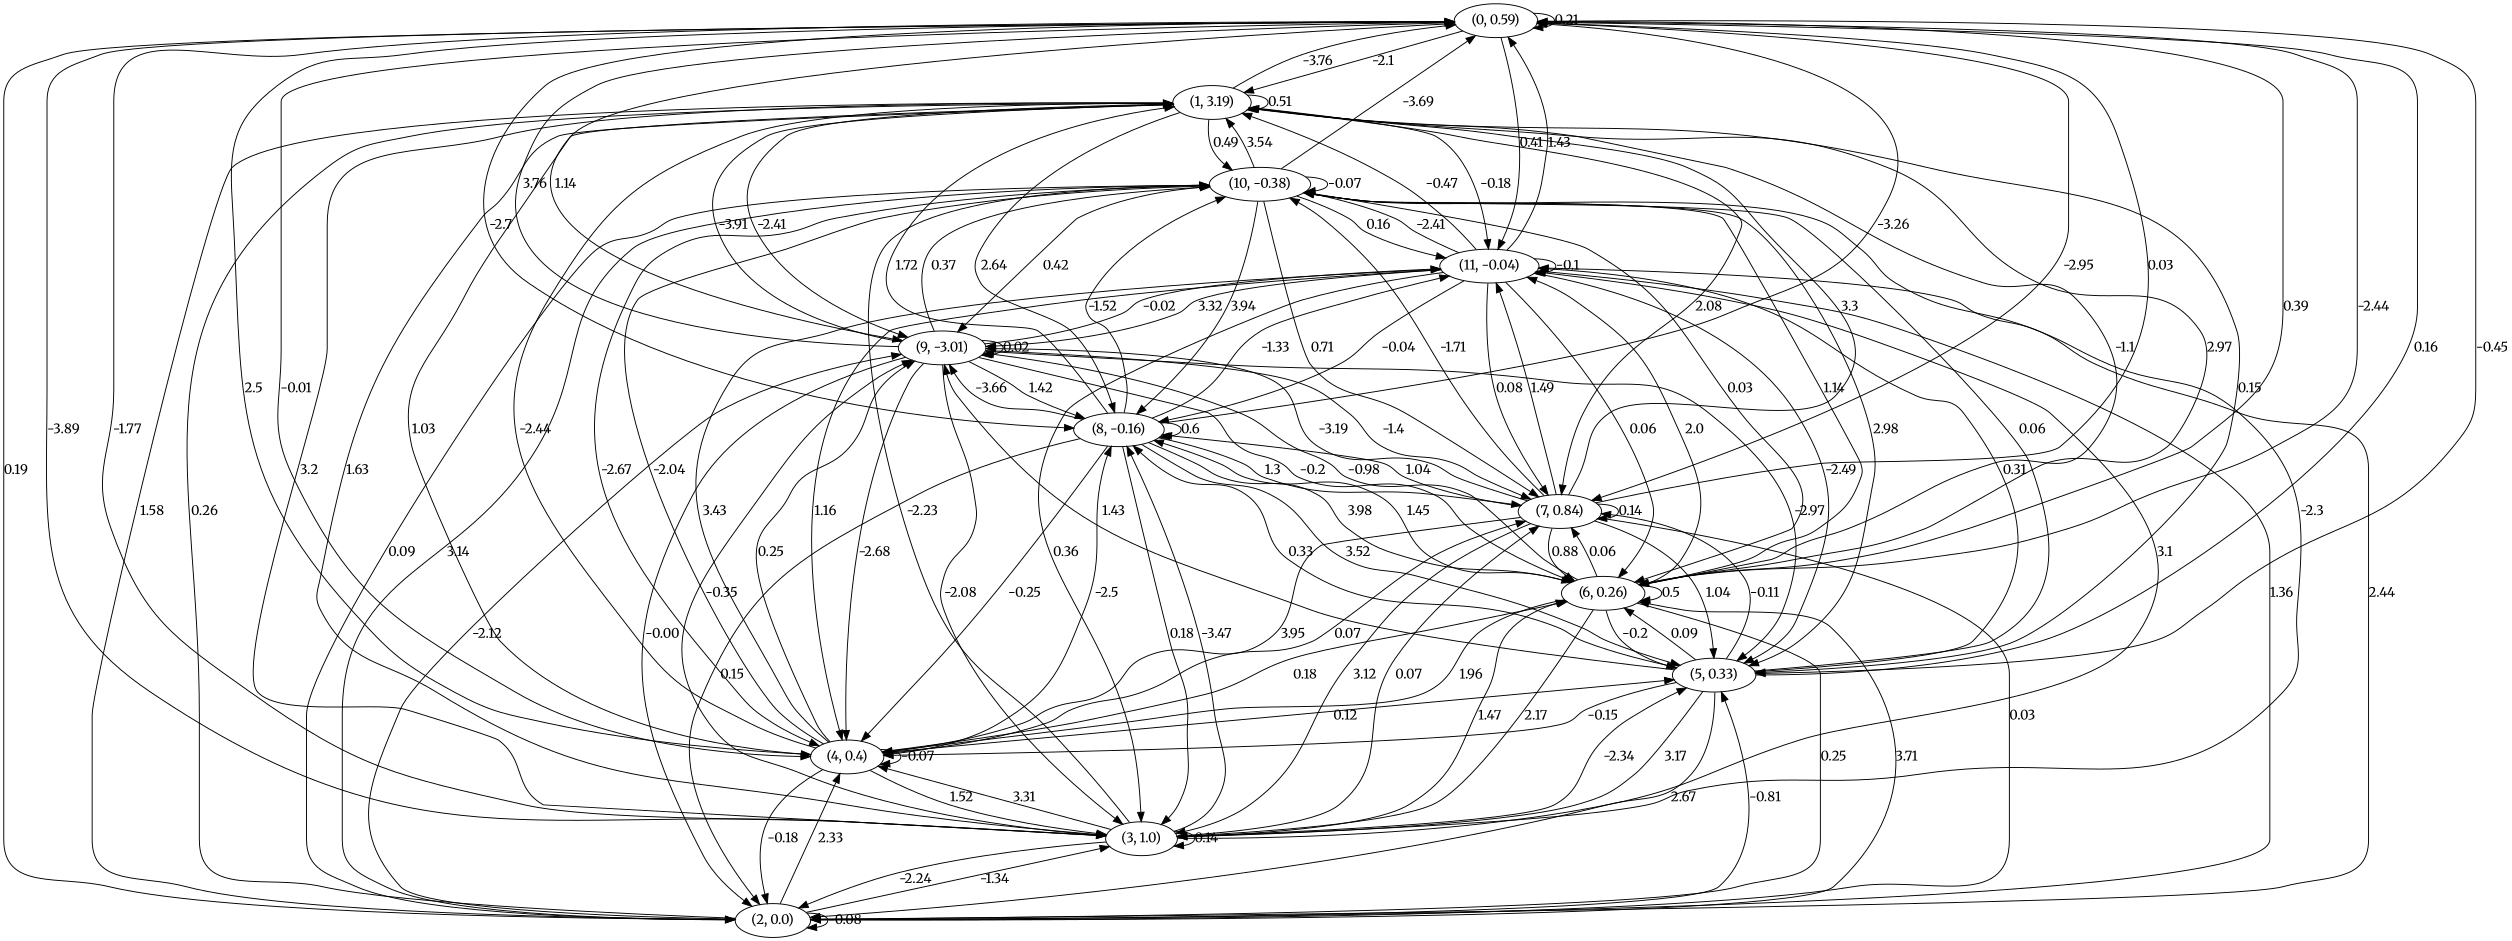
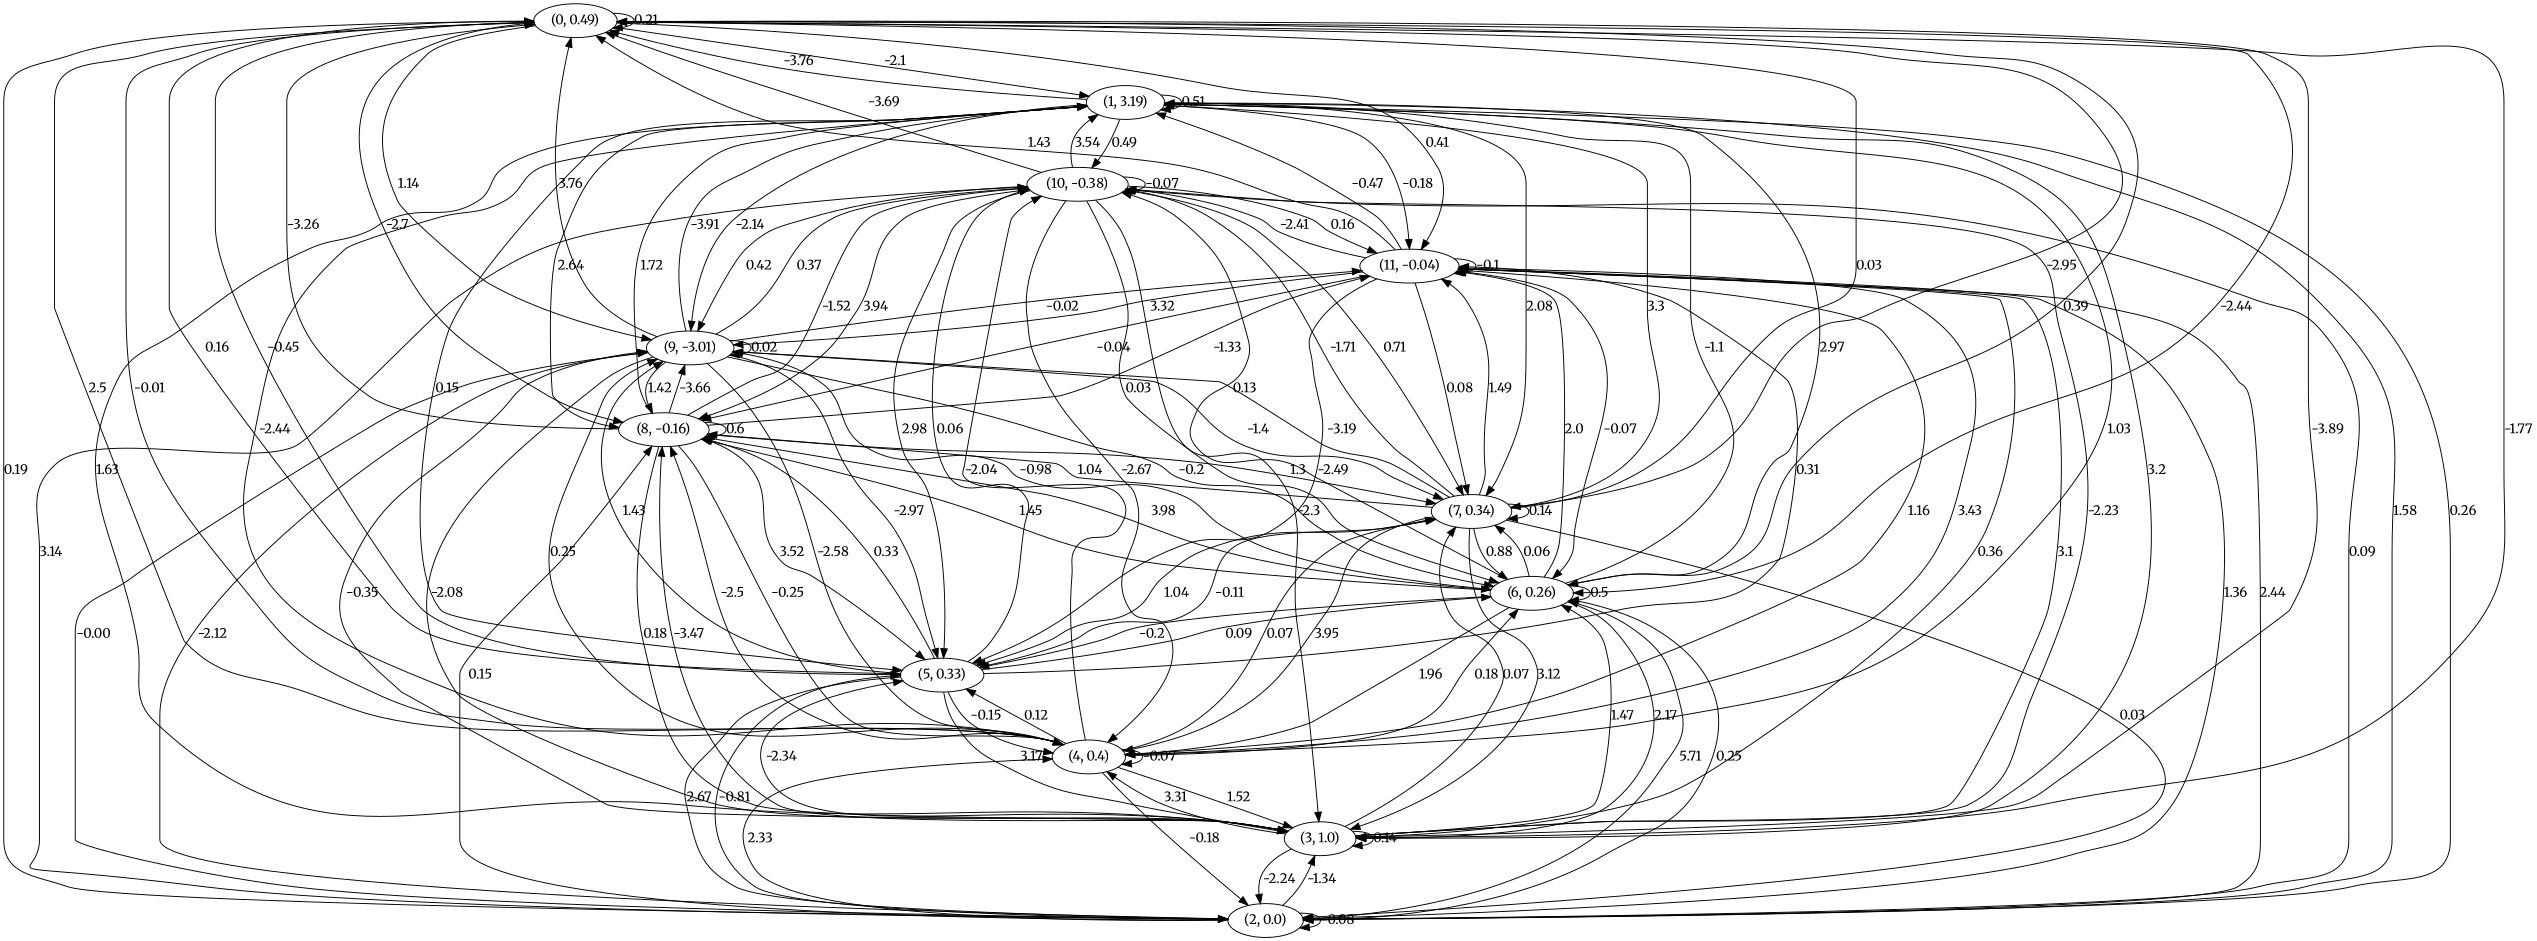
  digraph {
    fontname=Merriweather
    node [fontname=Merriweather]
    edge [fontname=Merriweather]
-   n1 [label="(0, 0.59)"]
+   n1 [label="(0, 0.49)"]
    n2 [label="(1, 3.19)"]
    n3 [label="(2, 0.0)"]
    n4 [label="(3, 1.0)"]
    n5 [label="(4, 0.4)"]
    n6 [label="(5, 0.33)"]
    n7 [label="(6, 0.26)"]
-   n8 [label="(7, 0.84)"]
+   n8 [label="(7, 0.34)"]
    n9 [label="(8, -0.16)"]
    n10 [label="(9, -3.01)"]
    n11 [label="(11, -0.04)"]
    n12 [label="(10, -0.38)"]
    n1 -> n1 [label=0.21]
    n1 -> n2 [label=-2.1]
    n1 -> n3 [label=0.19]
    n1 -> n4 [label=-3.89]
    n1 -> n5 [label=-0.01]
    n1 -> n6 [label=-0.45]
    n1 -> n7 [label=-2.44]
    n1 -> n8 [label=-2.95]
    n1 -> n9 [label=-2.7]
    n1 -> n10 [label=1.14]
    n1 -> n11 [label=0.41]
    n2 -> n1 [label=-3.76]
    n2 -> n2 [label=0.51]
    n2 -> n3 [label=1.58]
    n2 -> n4 [label=3.2]
    n2 -> n5 [label=1.03]
    n2 -> n6 [label=0.15]
    n2 -> n7 [label=2.97]
    n2 -> n8 [label=2.08]
    n2 -> n9 [label=2.64]
-   n2 -> n10 [label=-2.41]
+   n2 -> n10 [label=-2.14]
    n2 -> n11 [label=-0.18]
    n2 -> n12 [label=0.49]
    n3 -> n2 [label=0.26]
    n3 -> n3 [label=-0.08]
    n3 -> n4 [label=-1.34]
    n3 -> n5 [label=2.33]
    n3 -> n6 [label=-0.81]
-   n3 -> n7 [label=3.71]
-   n9 -> n3 [label=0.15]
+   n3 -> n7 [label=5.71]
+   n3 -> n9 [label=0.15]
    n3 -> n10 [label=-2.12]
    n3 -> n11 [label=2.44]
    n3 -> n12 [label=3.14]
    n4 -> n1 [label=-1.77]
    n4 -> n2 [label=1.63]
    n4 -> n3 [label=-2.24]
    n4 -> n4 [label=0.14]
    n4 -> n5 [label=3.31]
    n4 -> n6 [label=-2.34]
    n4 -> n7 [label=1.47]
    n4 -> n8 [label=0.07]
    n4 -> n9 [label=-3.47]
    n4 -> n10 [label=-0.35]
    n4 -> n11 [label=3.1]
    n4 -> n12 [label=-2.23]
    n5 -> n1 [label=2.5]
    n5 -> n2 [label=-2.44]
    n5 -> n3 [label=-0.18]
    n5 -> n4 [label=1.52]
    n5 -> n5 [label=-0.07]
    n5 -> n6 [label=0.12]
    n5 -> n7 [label=0.18]
    n5 -> n8 [label=0.07]
    n5 -> n9 [label=-2.5]
    n5 -> n10 [label=0.25]
    n5 -> n11 [label=3.43]
    n5 -> n12 [label=-2.04]
    n6 -> n1 [label=0.16]
    n6 -> n3 [label=2.67]
    n6 -> n4 [label=3.17]
    n6 -> n5 [label=-0.15]
    n6 -> n7 [label=0.09]
    n6 -> n8 [label=-0.11]
    n6 -> n9 [label=0.33]
    n6 -> n10 [label=1.43]
    n6 -> n11 [label=0.31]
    n6 -> n12 [label=0.06]
    n7 -> n1 [label=0.39]
    n7 -> n2 [label=-1.1]
    n7 -> n3 [label=0.25]
    n7 -> n4 [label=2.17]
    n7 -> n5 [label=1.96]
    n7 -> n6 [label=-0.2]
    n7 -> n7 [label=0.5]
    n7 -> n8 [label=0.06]
    n7 -> n9 [label=1.45]
    n7 -> n10 [label=-0.98]
    n7 -> n11 [label=2.0]
-   n7 -> n12 [label=1.14]
+   n7 -> n12 [label=0.13]
    n8 -> n1 [label=0.03]
    n8 -> n2 [label=3.3]
    n8 -> n3 [label=0.03]
    n8 -> n4 [label=3.12]
    n8 -> n5 [label=3.95]
    n8 -> n6 [label=1.04]
    n8 -> n7 [label=0.88]
    n8 -> n8 [label=0.14]
    n8 -> n9 [label=1.04]
    n8 -> n10 [label=-3.19]
    n8 -> n11 [label=1.49]
    n8 -> n12 [label=-1.71]
    n9 -> n1 [label=-3.26]
    n9 -> n2 [label=1.72]
    n9 -> n4 [label=0.18]
    n9 -> n5 [label=-0.25]
    n9 -> n6 [label=3.52]
    n9 -> n7 [label=3.98]
    n9 -> n8 [label=1.3]
    n9 -> n9 [label=0.6]
    n9 -> n10 [label=-3.66]
    n9 -> n11 [label=-1.33]
    n9 -> n12 [label=-1.52]
    n10 -> n1 [label=3.76]
    n10 -> n2 [label=-3.91]
    n10 -> n3 [label=-0.00]
    n10 -> n4 [label=-2.08]
-   n10 -> n5 [label=-2.68]
+   n10 -> n5 [label=-2.58]
    n10 -> n6 [label=-2.97]
    n10 -> n7 [label=-0.2]
    n10 -> n8 [label=-1.4]
    n10 -> n9 [label=1.42]
    n10 -> n10 [label=0.02]
    n10 -> n11 [label=-0.02]
    n10 -> n12 [label=0.37]
    n11 -> n1 [label=1.43]
    n11 -> n2 [label=-0.47]
    n11 -> n3 [label=1.36]
    n11 -> n4 [label=0.36]
    n11 -> n5 [label=1.16]
    n11 -> n6 [label=-2.49]
-   n11 -> n7 [label=0.06]
+   n11 -> n7 [label=-0.07]
    n11 -> n8 [label=0.08]
    n11 -> n9 [label=-0.04]
    n11 -> n10 [label=3.32]
    n11 -> n11 [label=-0.1]
    n11 -> n12 [label=-2.41]
    n12 -> n1 [label=-3.69]
    n12 -> n2 [label=3.54]
    n12 -> n3 [label=0.09]
    n12 -> n4 [label=-2.3]
    n12 -> n5 [label=-2.67]
    n12 -> n6 [label=2.98]
    n12 -> n7 [label=0.03]
    n12 -> n8 [label=0.71]
    n12 -> n9 [label=3.94]
    n12 -> n10 [label=0.42]
    n12 -> n11 [label=0.16]
    n12 -> n12 [label=-0.07]
  }
